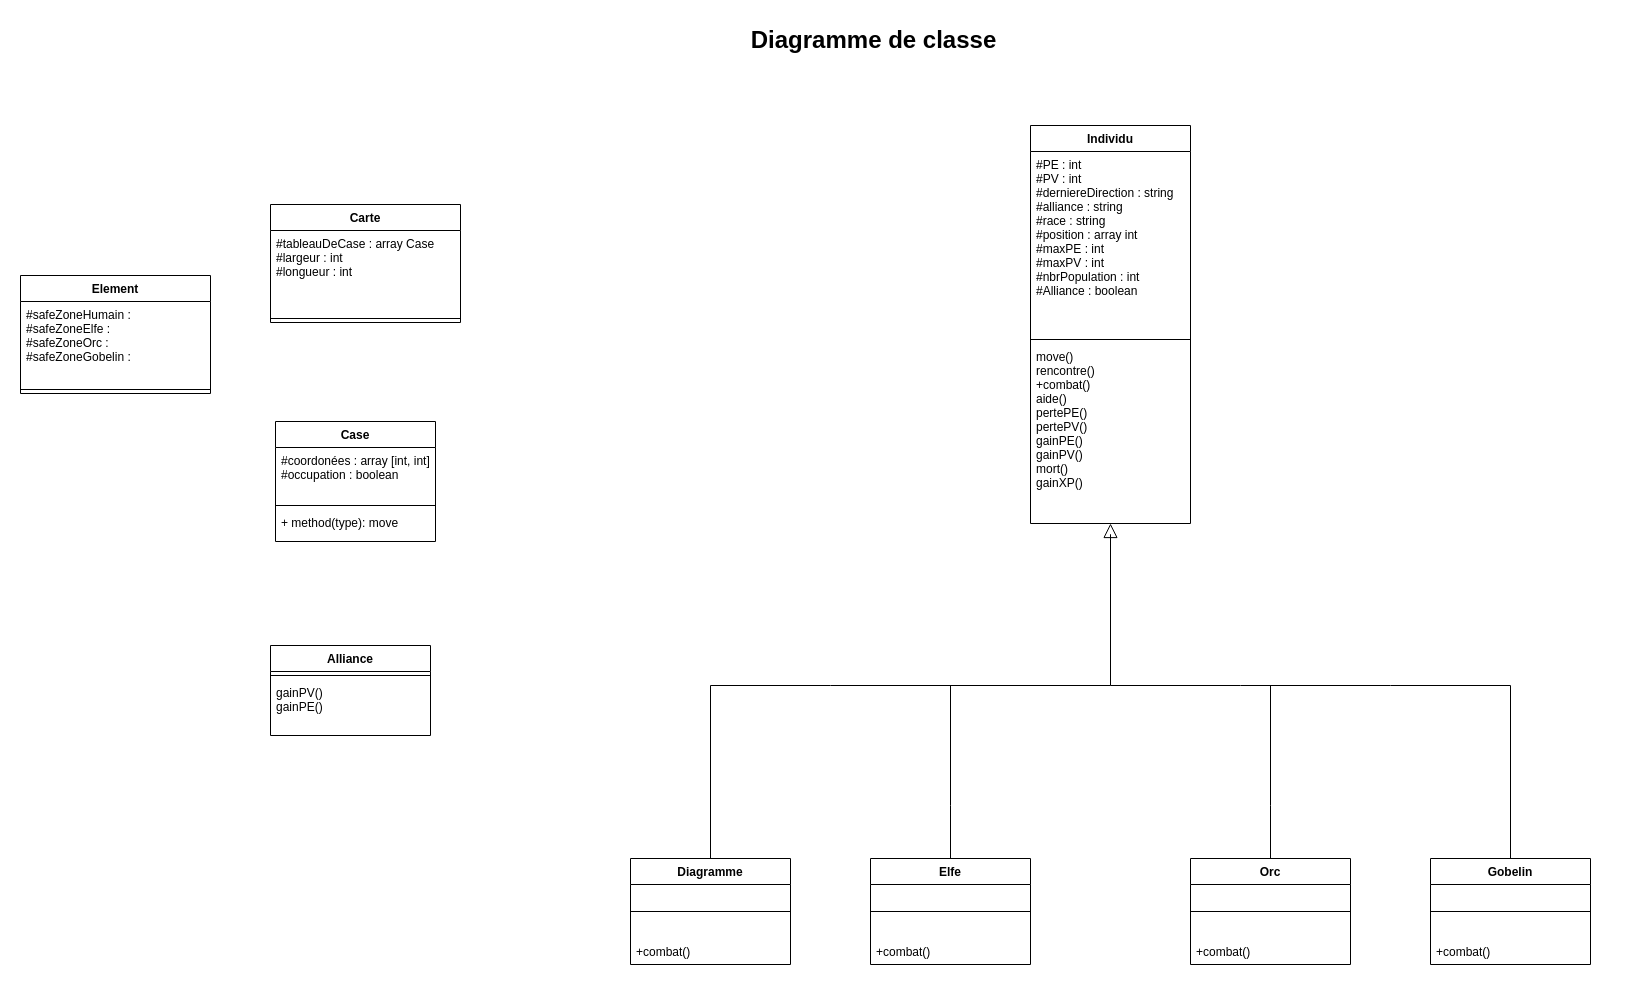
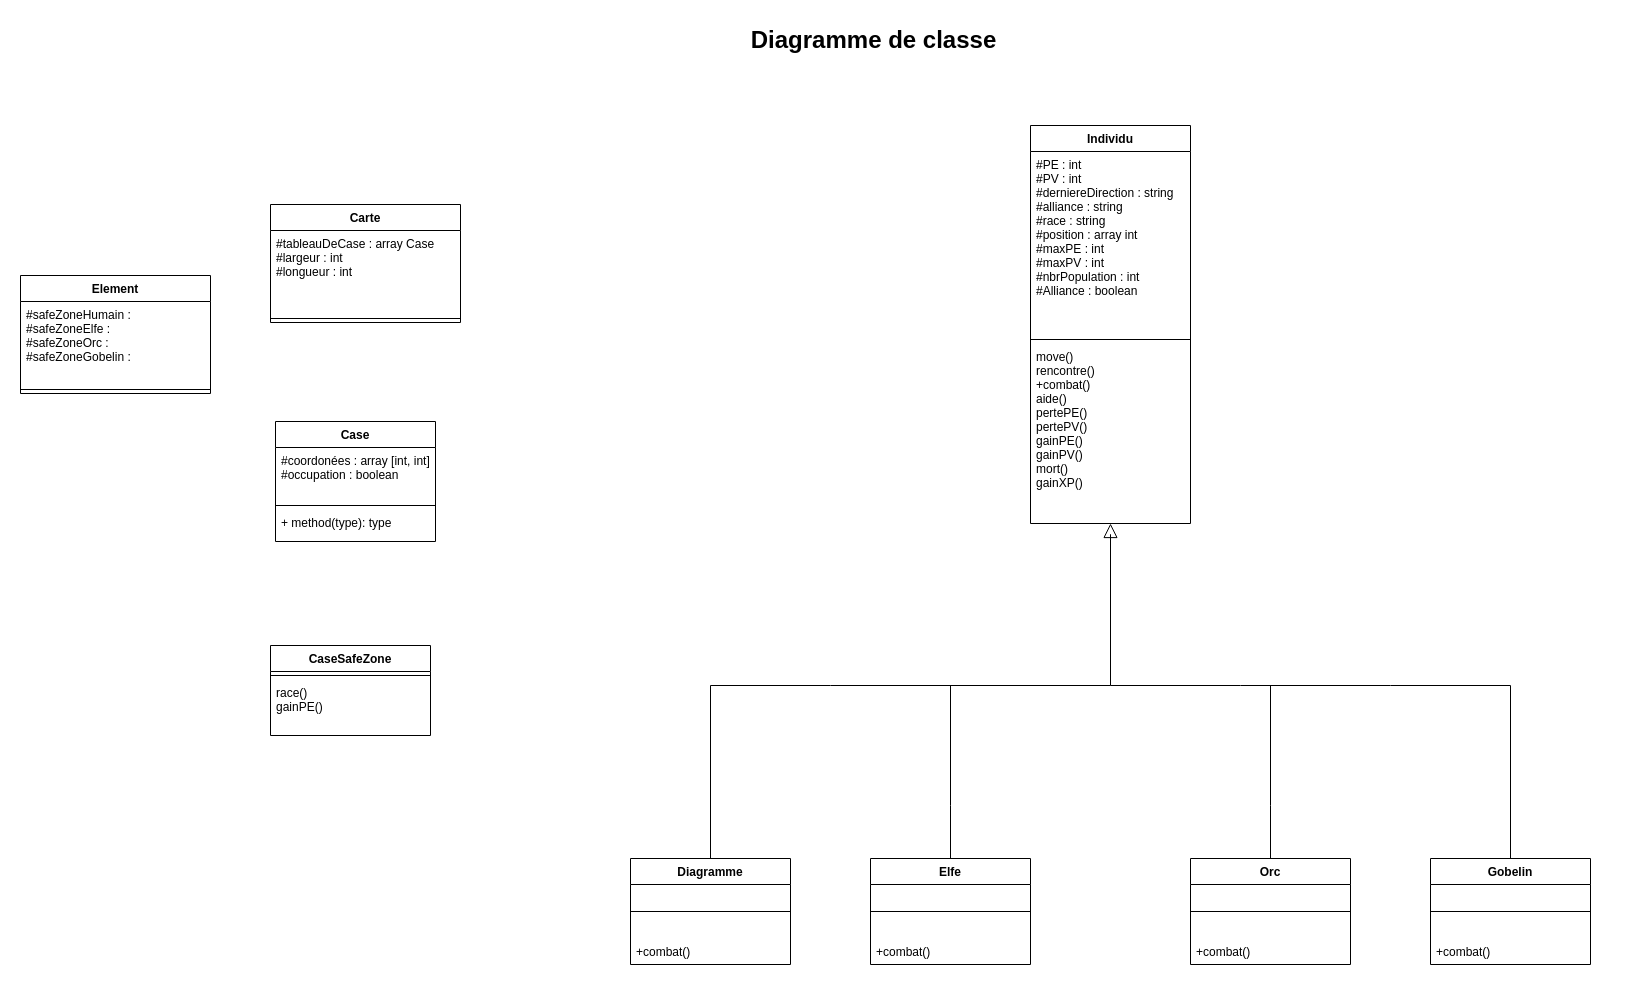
  <mxCell id="0" style=";html=1;" />
  <mxCell id="1" style=";html=1;" parent="0" />
  <mxCell id="2" value="Diagramme de classe" style="text;strokeColor=none;fillColor=none;html=1;fontSize=24;fontStyle=1;verticalAlign=middle;align=center;" parent="1" vertex="1"><mxGeometry x="117.5" y="20" width="1510" height="40" as="geometry" /></mxCell>
  <mxCell id="3" value="Individu" style="swimlane;fontStyle=1;align=center;verticalAlign=top;childLayout=stackLayout;horizontal=1;startSize=26;horizontalStack=0;resizeParent=1;resizeParentMax=0;resizeLast=0;collapsible=1;marginBottom=0;" parent="1" vertex="1"><mxGeometry x="1030" y="125" width="160" height="398" as="geometry"><mxRectangle x="1240" y="92" width="70" height="26" as="alternateBounds" /></mxGeometry></mxCell>
  <mxCell id="4" value="#PE : int&#10;#PV : int&#10;#derniereDirection : string&#10;#alliance : string&#10;#race : string&#10;#position : array int&#10;#maxPE : int&#10;#maxPV : int&#10;#nbrPopulation : int&#10;#Alliance : boolean&#10;&#10;" style="text;strokeColor=none;fillColor=none;align=left;verticalAlign=top;spacingLeft=4;spacingRight=4;overflow=hidden;rotatable=0;points=[[0,0.5],[1,0.5]];portConstraint=eastwest;" parent="3" vertex="1"><mxGeometry y="26" width="160" height="184" as="geometry" /></mxCell>
  <mxCell id="5" value="" style="line;strokeWidth=1;fillColor=none;align=left;verticalAlign=middle;spacingTop=-1;spacingLeft=3;spacingRight=3;rotatable=0;labelPosition=right;points=[];portConstraint=eastwest;" parent="3" vertex="1"><mxGeometry y="210" width="160" height="8" as="geometry" /></mxCell>
  <mxCell id="6" value="move()&#10;rencontre()&#10;+combat()&#10;aide()&#10;pertePE()&#10;pertePV()&#10;gainPE()&#10;gainPV()&#10;mort()&#10;gainXP()" style="text;strokeColor=none;fillColor=none;align=left;verticalAlign=top;spacingLeft=4;spacingRight=4;overflow=hidden;rotatable=0;points=[[0,0.5],[1,0.5]];portConstraint=eastwest;" parent="3" vertex="1"><mxGeometry y="218" width="160" height="180" as="geometry" /></mxCell>
  <mxCell id="7" value="" style="edgeStyle=elbowEdgeStyle;html=1;endSize=12;endArrow=block;endFill=0;elbow=horizontal;rounded=0;" parent="1" target="6" edge="1"><mxGeometry x="1" relative="1" as="geometry"><mxPoint x="1110" y="529" as="targetPoint" /><mxPoint x="1110" y="545" as="sourcePoint" /></mxGeometry></mxCell>
  <mxCell id="8" value="" style="edgeStyle=elbowEdgeStyle;html=1;elbow=vertical;verticalAlign=bottom;endArrow=none;rounded=0;" parent="1" edge="1"><mxGeometry x="1" relative="1" as="geometry"><mxPoint x="1390" y="685" as="targetPoint" /><mxPoint x="1110" y="685" as="sourcePoint" /><Array as="points"><mxPoint x="1240" y="685" /></Array></mxGeometry></mxCell>
  <mxCell id="9" value="" style="edgeStyle=elbowEdgeStyle;html=1;elbow=vertical;verticalAlign=bottom;endArrow=none;rounded=0;" parent="1" edge="1"><mxGeometry x="1" relative="1" as="geometry"><mxPoint x="830" y="685" as="targetPoint" /><mxPoint x="1110" y="544" as="sourcePoint" /><Array as="points"><mxPoint x="1110" y="685" /></Array></mxGeometry></mxCell>
  <mxCell id="10" value="" style="edgeStyle=elbowEdgeStyle;html=1;elbow=vertical;verticalAlign=bottom;endArrow=none;rounded=0;entryX=0.5;entryY=0;entryDx=0;entryDy=0;" parent="1" target="17" edge="1"><mxGeometry x="1" relative="1" as="geometry"><mxPoint x="900" y="786" as="targetPoint" /><mxPoint x="950" y="685" as="sourcePoint" /><Array as="points"><mxPoint x="890" y="805" /></Array></mxGeometry></mxCell>
  <mxCell id="11" value="" style="edgeStyle=elbowEdgeStyle;html=1;elbow=vertical;verticalAlign=bottom;endArrow=none;rounded=0;entryX=0.5;entryY=0;entryDx=0;entryDy=0;" parent="1" target="14" edge="1"><mxGeometry x="1" relative="1" as="geometry"><mxPoint x="760" y="786" as="targetPoint" /><mxPoint x="830" y="685" as="sourcePoint" /><Array as="points"><mxPoint x="770" y="685" /><mxPoint x="770" y="545" /></Array></mxGeometry></mxCell>
  <mxCell id="12" value="" style="edgeStyle=elbowEdgeStyle;html=1;elbow=vertical;verticalAlign=bottom;endArrow=none;rounded=0;entryX=0.5;entryY=0;entryDx=0;entryDy=0;" parent="1" edge="1" target="23"><mxGeometry x="1" relative="1" as="geometry"><mxPoint x="1522.5" y="776" as="targetPoint" /><mxPoint x="1390" y="685" as="sourcePoint" /><Array as="points"><mxPoint x="1450" y="685" /></Array></mxGeometry></mxCell>
  <mxCell id="13" value="" style="edgeStyle=elbowEdgeStyle;html=1;elbow=vertical;verticalAlign=bottom;endArrow=none;rounded=0;entryX=0.5;entryY=0;entryDx=0;entryDy=0;" parent="1" target="20" edge="1"><mxGeometry x="1" relative="1" as="geometry"><mxPoint x="1320" y="786" as="targetPoint" /><mxPoint x="1270" y="685" as="sourcePoint" /><Array as="points"><mxPoint x="1330" y="805" /></Array></mxGeometry></mxCell>
  <mxCell id="14" value="Diagramme" style="swimlane;fontStyle=1;align=center;verticalAlign=top;childLayout=stackLayout;horizontal=1;startSize=26;horizontalStack=0;resizeParent=1;resizeParentMax=0;resizeLast=0;collapsible=1;marginBottom=0;" parent="1" vertex="1"><mxGeometry x="630" y="858" width="160" height="106" as="geometry" /></mxCell>
  <mxCell id="15" value="" style="line;strokeWidth=1;fillColor=none;align=left;verticalAlign=middle;spacingTop=-1;spacingLeft=3;spacingRight=3;rotatable=0;labelPosition=right;points=[];portConstraint=eastwest;" parent="14" vertex="1"><mxGeometry y="26" width="160" height="54" as="geometry" /></mxCell>
  <mxCell id="16" value="+combat()" style="text;strokeColor=none;fillColor=none;align=left;verticalAlign=top;spacingLeft=4;spacingRight=4;overflow=hidden;rotatable=0;points=[[0,0.5],[1,0.5]];portConstraint=eastwest;" parent="14" vertex="1"><mxGeometry y="80" width="160" height="26" as="geometry" /></mxCell>
  <mxCell id="17" value="Elfe" style="swimlane;fontStyle=1;align=center;verticalAlign=top;childLayout=stackLayout;horizontal=1;startSize=26;horizontalStack=0;resizeParent=1;resizeParentMax=0;resizeLast=0;collapsible=1;marginBottom=0;" parent="1" vertex="1"><mxGeometry x="870" y="858" width="160" height="106" as="geometry" /></mxCell>
  <mxCell id="18" value="" style="line;strokeWidth=1;fillColor=none;align=left;verticalAlign=middle;spacingTop=-1;spacingLeft=3;spacingRight=3;rotatable=0;labelPosition=right;points=[];portConstraint=eastwest;" parent="17" vertex="1"><mxGeometry y="26" width="160" height="54" as="geometry" /></mxCell>
  <mxCell id="19" value="+combat()" style="text;strokeColor=none;fillColor=none;align=left;verticalAlign=top;spacingLeft=4;spacingRight=4;overflow=hidden;rotatable=0;points=[[0,0.5],[1,0.5]];portConstraint=eastwest;" parent="17" vertex="1"><mxGeometry y="80" width="160" height="26" as="geometry" /></mxCell>
  <mxCell id="20" value="Orc" style="swimlane;fontStyle=1;align=center;verticalAlign=top;childLayout=stackLayout;horizontal=1;startSize=26;horizontalStack=0;resizeParent=1;resizeParentMax=0;resizeLast=0;collapsible=1;marginBottom=0;" parent="1" vertex="1"><mxGeometry x="1190" y="858" width="160" height="106" as="geometry" /></mxCell>
  <mxCell id="21" value="" style="line;strokeWidth=1;fillColor=none;align=left;verticalAlign=middle;spacingTop=-1;spacingLeft=3;spacingRight=3;rotatable=0;labelPosition=right;points=[];portConstraint=eastwest;" parent="20" vertex="1"><mxGeometry y="26" width="160" height="54" as="geometry" /></mxCell>
  <mxCell id="22" value="+combat()" style="text;strokeColor=none;fillColor=none;align=left;verticalAlign=top;spacingLeft=4;spacingRight=4;overflow=hidden;rotatable=0;points=[[0,0.5],[1,0.5]];portConstraint=eastwest;" parent="20" vertex="1"><mxGeometry y="80" width="160" height="26" as="geometry" /></mxCell>
  <mxCell id="23" value="Gobelin" style="swimlane;fontStyle=1;align=center;verticalAlign=top;childLayout=stackLayout;horizontal=1;startSize=26;horizontalStack=0;resizeParent=1;resizeParentMax=0;resizeLast=0;collapsible=1;marginBottom=0;" parent="1" vertex="1"><mxGeometry x="1430" y="858" width="160" height="106" as="geometry" /></mxCell>
  <mxCell id="24" value="" style="line;strokeWidth=1;fillColor=none;align=left;verticalAlign=middle;spacingTop=-1;spacingLeft=3;spacingRight=3;rotatable=0;labelPosition=right;points=[];portConstraint=eastwest;" parent="23" vertex="1"><mxGeometry y="26" width="160" height="54" as="geometry" /></mxCell>
  <mxCell id="25" value="+combat()" style="text;strokeColor=none;fillColor=none;align=left;verticalAlign=top;spacingLeft=4;spacingRight=4;overflow=hidden;rotatable=0;points=[[0,0.5],[1,0.5]];portConstraint=eastwest;" parent="23" vertex="1"><mxGeometry y="80" width="160" height="26" as="geometry" /></mxCell>
  <mxCell id="26" value="Element" style="swimlane;fontStyle=1;align=center;verticalAlign=top;childLayout=stackLayout;horizontal=1;startSize=26;horizontalStack=0;resizeParent=1;resizeParentMax=0;resizeLast=0;collapsible=1;marginBottom=0;" parent="1" vertex="1"><mxGeometry x="20" y="275" width="190" height="118" as="geometry" /></mxCell>
  <mxCell id="27" value="#safeZoneHumain : &#10;#safeZoneElfe : &#10;#safeZoneOrc : &#10;#safeZoneGobelin :&#10;" style="text;strokeColor=none;fillColor=none;align=left;verticalAlign=top;spacingLeft=4;spacingRight=4;overflow=hidden;rotatable=0;points=[[0,0.5],[1,0.5]];portConstraint=eastwest;" parent="26" vertex="1"><mxGeometry y="26" width="190" height="84" as="geometry" /></mxCell>
  <mxCell id="28" value="" style="line;strokeWidth=1;fillColor=none;align=left;verticalAlign=middle;spacingTop=-1;spacingLeft=3;spacingRight=3;rotatable=0;labelPosition=right;points=[];portConstraint=eastwest;" parent="26" vertex="1"><mxGeometry y="110" width="190" height="8" as="geometry" /></mxCell>
  <mxCell id="29" value="Case" style="swimlane;fontStyle=1;align=center;verticalAlign=top;childLayout=stackLayout;horizontal=1;startSize=26;horizontalStack=0;resizeParent=1;resizeParentMax=0;resizeLast=0;collapsible=1;marginBottom=0;" parent="1" vertex="1"><mxGeometry x="275" y="421" width="160" height="120" as="geometry" /></mxCell>
  <mxCell id="30" value="#coordonées : array [int, int]&#10;#occupation : boolean&#10;" style="text;strokeColor=none;fillColor=none;align=left;verticalAlign=top;spacingLeft=4;spacingRight=4;overflow=hidden;rotatable=0;points=[[0,0.5],[1,0.5]];portConstraint=eastwest;" parent="29" vertex="1"><mxGeometry y="26" width="160" height="54" as="geometry" /></mxCell>
  <mxCell id="31" value="" style="line;strokeWidth=1;fillColor=none;align=left;verticalAlign=middle;spacingTop=-1;spacingLeft=3;spacingRight=3;rotatable=0;labelPosition=right;points=[];portConstraint=eastwest;" parent="29" vertex="1"><mxGeometry y="80" width="160" height="8" as="geometry" /></mxCell>
- <mxCell id="32" value="+ method(type): move" style="text;strokeColor=none;fillColor=none;align=left;verticalAlign=top;spacingLeft=4;spacingRight=4;overflow=hidden;rotatable=0;points=[[0,0.5],[1,0.5]];portConstraint=eastwest;" parent="29" vertex="1"><mxGeometry y="88" width="160" height="32" as="geometry" /></mxCell>
- <mxCell id="33" value="Alliance" style="swimlane;fontStyle=1;align=center;verticalAlign=top;childLayout=stackLayout;horizontal=1;startSize=26;horizontalStack=0;resizeParent=1;resizeParentMax=0;resizeLast=0;collapsible=1;marginBottom=0;" parent="1" vertex="1"><mxGeometry x="270" y="645" width="160" height="90" as="geometry" /></mxCell>
+ <mxCell id="32" value="+ method(type): type" style="text;strokeColor=none;fillColor=none;align=left;verticalAlign=top;spacingLeft=4;spacingRight=4;overflow=hidden;rotatable=0;points=[[0,0.5],[1,0.5]];portConstraint=eastwest;" parent="29" vertex="1"><mxGeometry y="88" width="160" height="32" as="geometry" /></mxCell>
+ <mxCell id="33" value="CaseSafeZone" style="swimlane;fontStyle=1;align=center;verticalAlign=top;childLayout=stackLayout;horizontal=1;startSize=26;horizontalStack=0;resizeParent=1;resizeParentMax=0;resizeLast=0;collapsible=1;marginBottom=0;" parent="1" vertex="1"><mxGeometry x="270" y="645" width="160" height="90" as="geometry" /></mxCell>
  <mxCell id="34" value="" style="line;strokeWidth=1;fillColor=none;align=left;verticalAlign=middle;spacingTop=-1;spacingLeft=3;spacingRight=3;rotatable=0;labelPosition=right;points=[];portConstraint=eastwest;" parent="33" vertex="1"><mxGeometry y="26" width="160" height="8" as="geometry" /></mxCell>
- <mxCell id="35" value="gainPV()&#10;gainPE()&#10;" style="text;strokeColor=none;fillColor=none;align=left;verticalAlign=top;spacingLeft=4;spacingRight=4;overflow=hidden;rotatable=0;points=[[0,0.5],[1,0.5]];portConstraint=eastwest;" parent="33" vertex="1"><mxGeometry y="34" width="160" height="56" as="geometry" /></mxCell>
+ <mxCell id="35" value="race()&#10;gainPE()&#10;" style="text;strokeColor=none;fillColor=none;align=left;verticalAlign=top;spacingLeft=4;spacingRight=4;overflow=hidden;rotatable=0;points=[[0,0.5],[1,0.5]];portConstraint=eastwest;" parent="33" vertex="1"><mxGeometry y="34" width="160" height="56" as="geometry" /></mxCell>
  <mxCell id="36" value="Carte" style="swimlane;fontStyle=1;align=center;verticalAlign=top;childLayout=stackLayout;horizontal=1;startSize=26;horizontalStack=0;resizeParent=1;resizeParentMax=0;resizeLast=0;collapsible=1;marginBottom=0;" parent="1" vertex="1"><mxGeometry x="270" y="204" width="190" height="118" as="geometry" /></mxCell>
  <mxCell id="37" value="#tableauDeCase : array Case&#10;#largeur : int&#10;#longueur : int&#10;" style="text;strokeColor=none;fillColor=none;align=left;verticalAlign=top;spacingLeft=4;spacingRight=4;overflow=hidden;rotatable=0;points=[[0,0.5],[1,0.5]];portConstraint=eastwest;" parent="36" vertex="1"><mxGeometry y="26" width="190" height="84" as="geometry" /></mxCell>
  <mxCell id="38" value="" style="line;strokeWidth=1;fillColor=none;align=left;verticalAlign=middle;spacingTop=-1;spacingLeft=3;spacingRight=3;rotatable=0;labelPosition=right;points=[];portConstraint=eastwest;" parent="36" vertex="1"><mxGeometry y="110" width="190" height="8" as="geometry" /></mxCell>
